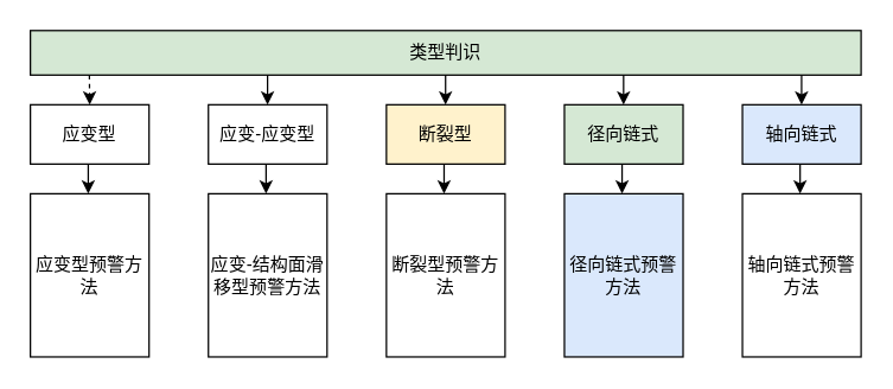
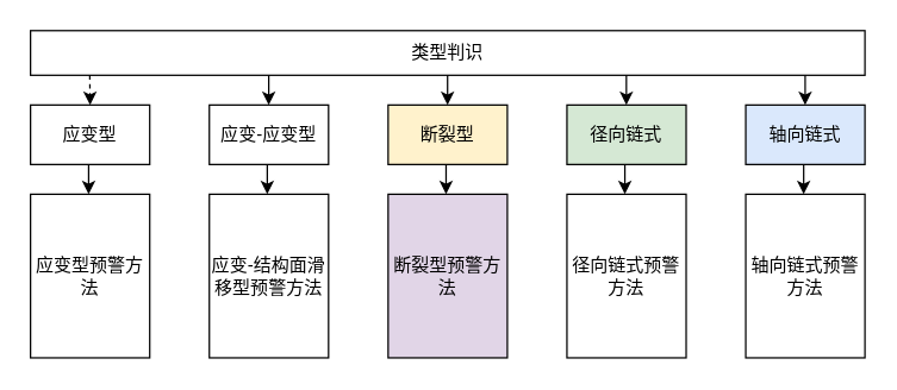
  <mxCell id="0" />
  <mxCell id="1" parent="0" />
  <mxCell id="2" value="应变型" style="rounded=0;whiteSpace=wrap;html=1;" parent="1" vertex="1"><mxGeometry x="20" y="70" width="80" height="40" as="geometry" /></mxCell>
  <mxCell id="3" value="应变-应变型" style="rounded=0;whiteSpace=wrap;html=1;" parent="1" vertex="1"><mxGeometry x="140" y="70" width="80" height="40" as="geometry" /></mxCell>
  <mxCell id="4" value="断裂型" style="rounded=0;whiteSpace=wrap;html=1;fillColor=#fff2cc;" parent="1" vertex="1"><mxGeometry x="260" y="70" width="80" height="40" as="geometry" /></mxCell>
  <mxCell id="5" value="径向链式" style="rounded=0;whiteSpace=wrap;html=1;fillColor=#d5e8d4;" parent="1" vertex="1"><mxGeometry x="380" y="70" width="80" height="40" as="geometry" /></mxCell>
  <mxCell id="6" value="轴向链式" style="rounded=0;whiteSpace=wrap;html=1;fillColor=#dae8fc;" parent="1" vertex="1"><mxGeometry x="500" y="70" width="80" height="40" as="geometry" /></mxCell>
- <mxCell id="7" value="类型判识" style="rounded=0;whiteSpace=wrap;html=1;fillColor=#d5e8d4;" parent="1" vertex="1"><mxGeometry x="20" y="20" width="560" height="30" as="geometry" /></mxCell>
+ <mxCell id="7" value="类型判识" style="rounded=0;whiteSpace=wrap;html=1;" parent="1" vertex="1"><mxGeometry x="20" y="20" width="560" height="30" as="geometry" /></mxCell>
  <mxCell id="8" value="" style="endArrow=classic;html=1;rounded=0;exitX=0.071;exitY=1;exitDx=0;exitDy=0;exitPerimeter=0;entryX=0.5;entryY=0;entryDx=0;entryDy=0;dashed=1;" parent="1" source="7" target="2" edge="1"><mxGeometry width="50" height="50" relative="1" as="geometry"><mxPoint x="290" y="160" as="sourcePoint" /><mxPoint x="340" y="110" as="targetPoint" /></mxGeometry></mxCell>
  <mxCell id="9" value="" style="endArrow=classic;html=1;rounded=0;exitX=0.071;exitY=1;exitDx=0;exitDy=0;exitPerimeter=0;entryX=0.5;entryY=0;entryDx=0;entryDy=0;" parent="1" edge="1"><mxGeometry width="50" height="50" relative="1" as="geometry"><mxPoint x="179.88" y="50" as="sourcePoint" /><mxPoint x="179.88" y="70" as="targetPoint" /></mxGeometry></mxCell>
  <mxCell id="10" value="" style="endArrow=classic;html=1;rounded=0;exitX=0.071;exitY=1;exitDx=0;exitDy=0;exitPerimeter=0;entryX=0.5;entryY=0;entryDx=0;entryDy=0;" parent="1" edge="1"><mxGeometry width="50" height="50" relative="1" as="geometry"><mxPoint x="299.88" y="50" as="sourcePoint" /><mxPoint x="299.88" y="70" as="targetPoint" /></mxGeometry></mxCell>
  <mxCell id="11" value="" style="endArrow=classic;html=1;rounded=0;exitX=0.071;exitY=1;exitDx=0;exitDy=0;exitPerimeter=0;entryX=0.5;entryY=0;entryDx=0;entryDy=0;" parent="1" edge="1"><mxGeometry width="50" height="50" relative="1" as="geometry"><mxPoint x="419.88" y="50" as="sourcePoint" /><mxPoint x="419.88" y="70" as="targetPoint" /></mxGeometry></mxCell>
  <mxCell id="12" value="" style="endArrow=classic;html=1;rounded=0;exitX=0.071;exitY=1;exitDx=0;exitDy=0;exitPerimeter=0;entryX=0.5;entryY=0;entryDx=0;entryDy=0;" parent="1" edge="1"><mxGeometry width="50" height="50" relative="1" as="geometry"><mxPoint x="539.88" y="50" as="sourcePoint" /><mxPoint x="539.88" y="70" as="targetPoint" /></mxGeometry></mxCell>
  <mxCell id="13" value="应变型预警方法" style="rounded=0;whiteSpace=wrap;html=1;" vertex="1" parent="1"><mxGeometry x="20" y="130" width="80" height="110" as="geometry" /></mxCell>
  <mxCell id="14" value="应变-结构面滑移型预警方法" style="rounded=0;whiteSpace=wrap;html=1;" vertex="1" parent="1"><mxGeometry x="140" y="130" width="80" height="110" as="geometry" /></mxCell>
- <mxCell id="15" value="断裂型预警方法" style="rounded=0;whiteSpace=wrap;html=1;" vertex="1" parent="1"><mxGeometry x="260" y="130" width="80" height="110" as="geometry" /></mxCell>
- <mxCell id="16" value="径向链式预警方法" style="rounded=0;whiteSpace=wrap;html=1;fillColor=#dae8fc;" vertex="1" parent="1"><mxGeometry x="380" y="130" width="80" height="110" as="geometry" /></mxCell>
+ <mxCell id="15" value="断裂型预警方法" style="rounded=0;whiteSpace=wrap;html=1;fillColor=#e1d5e7;" vertex="1" parent="1"><mxGeometry x="260" y="130" width="80" height="110" as="geometry" /></mxCell>
+ <mxCell id="16" value="径向链式预警方法" style="rounded=0;whiteSpace=wrap;html=1;" vertex="1" parent="1"><mxGeometry x="380" y="130" width="80" height="110" as="geometry" /></mxCell>
  <mxCell id="17" value="轴向链式预警方法" style="rounded=0;whiteSpace=wrap;html=1;" vertex="1" parent="1"><mxGeometry x="500" y="130" width="80" height="110" as="geometry" /></mxCell>
  <mxCell id="18" value="" style="endArrow=classic;html=1;rounded=0;exitX=0.071;exitY=1;exitDx=0;exitDy=0;exitPerimeter=0;entryX=0.5;entryY=0;entryDx=0;entryDy=0;" edge="1" parent="1"><mxGeometry width="50" height="50" relative="1" as="geometry"><mxPoint x="59" y="110" as="sourcePoint" /><mxPoint x="59" y="130" as="targetPoint" /></mxGeometry></mxCell>
  <mxCell id="19" value="" style="endArrow=classic;html=1;rounded=0;exitX=0.071;exitY=1;exitDx=0;exitDy=0;exitPerimeter=0;entryX=0.5;entryY=0;entryDx=0;entryDy=0;" edge="1" parent="1"><mxGeometry width="50" height="50" relative="1" as="geometry"><mxPoint x="178.88" y="110" as="sourcePoint" /><mxPoint x="178.88" y="130" as="targetPoint" /></mxGeometry></mxCell>
  <mxCell id="20" value="" style="endArrow=classic;html=1;rounded=0;exitX=0.071;exitY=1;exitDx=0;exitDy=0;exitPerimeter=0;entryX=0.5;entryY=0;entryDx=0;entryDy=0;" edge="1" parent="1"><mxGeometry width="50" height="50" relative="1" as="geometry"><mxPoint x="298.88" y="110" as="sourcePoint" /><mxPoint x="298.88" y="130" as="targetPoint" /></mxGeometry></mxCell>
  <mxCell id="21" value="" style="endArrow=classic;html=1;rounded=0;exitX=0.071;exitY=1;exitDx=0;exitDy=0;exitPerimeter=0;entryX=0.5;entryY=0;entryDx=0;entryDy=0;" edge="1" parent="1"><mxGeometry width="50" height="50" relative="1" as="geometry"><mxPoint x="418.88" y="110" as="sourcePoint" /><mxPoint x="418.88" y="130" as="targetPoint" /></mxGeometry></mxCell>
  <mxCell id="22" value="" style="endArrow=classic;html=1;rounded=0;exitX=0.071;exitY=1;exitDx=0;exitDy=0;exitPerimeter=0;entryX=0.5;entryY=0;entryDx=0;entryDy=0;" edge="1" parent="1"><mxGeometry width="50" height="50" relative="1" as="geometry"><mxPoint x="538.88" y="110" as="sourcePoint" /><mxPoint x="538.88" y="130" as="targetPoint" /></mxGeometry></mxCell>
